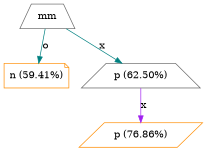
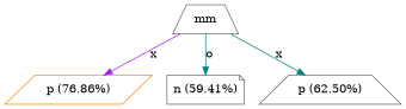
  digraph {
    node [color=gray40 shape=trapezium]
    edge [color=teal]
    n1 [label=mm]
    n2 [color=darkorange label="p (76.86%)" shape=parallelogram]
-   n3 [color=darkorange label="n (59.41%)" shape=note]
+   n3 [label="n (59.41%)" shape=note]
    n4 [label="p (62.50%)"]
-   n4 -> n2 [color=purple label=x]
+   n1 -> n2 [color=purple label=x]
    n1 -> n3 [label=o]
    n1 -> n4 [label=x]
  }
